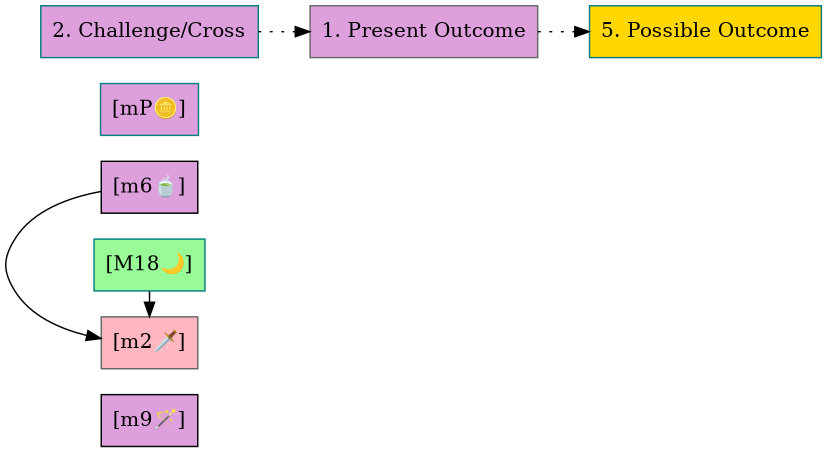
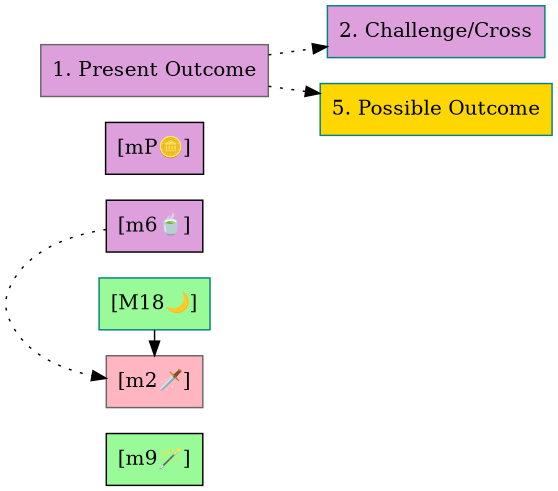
  digraph {
    rankdir=LR
    node [color=teal fillcolor=plum shape=rectangle style=filled]
-   "[m9🪄]" [color=black]
+   "[m9🪄]" [color=black fillcolor=palegreen]
    "[m6🍵]" [color=black]
    "[m2🗡️]" [color=gray40 fillcolor=lightpink]
    "[M18🌙]" [fillcolor=palegreen]
-   "[mP🪙]"
+   "[mP🪙]" [color=black]
    n6 [color=gray40 label="1. Present Outcome"]
    "2. Challenge/Cross"
    "5. Possible Outcome" [fillcolor=gold]
    subgraph sub_1 {
      rank=same
      "[m9🪄]"
    }
    subgraph sub_2 {
      rank=same
      "[m6🍵]"
      "[m2🗡️]"
      "[M18🌙]"
    }
    subgraph sub_3 {
      rank=same
      "[mP🪙]"
    }
-   "[m6🍵]" -> "[m2🗡️]"
+   "[m6🍵]" -> "[m2🗡️]" [style=dotted]
    "[M18🌙]" -> "[m2🗡️]"
-   "2. Challenge/Cross" -> n6 [style=dotted]
+   n6 -> "2. Challenge/Cross" [style=dotted]
    n6 -> "5. Possible Outcome" [style=dotted]
  }
